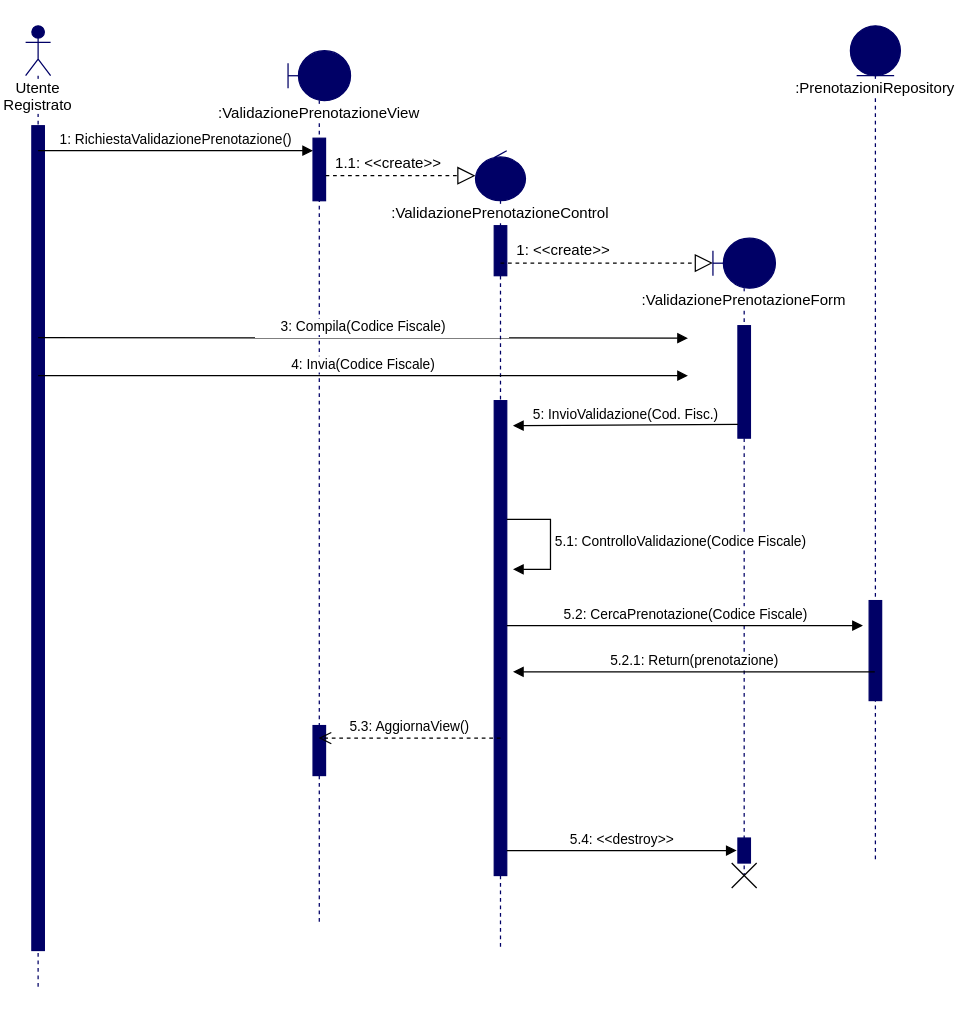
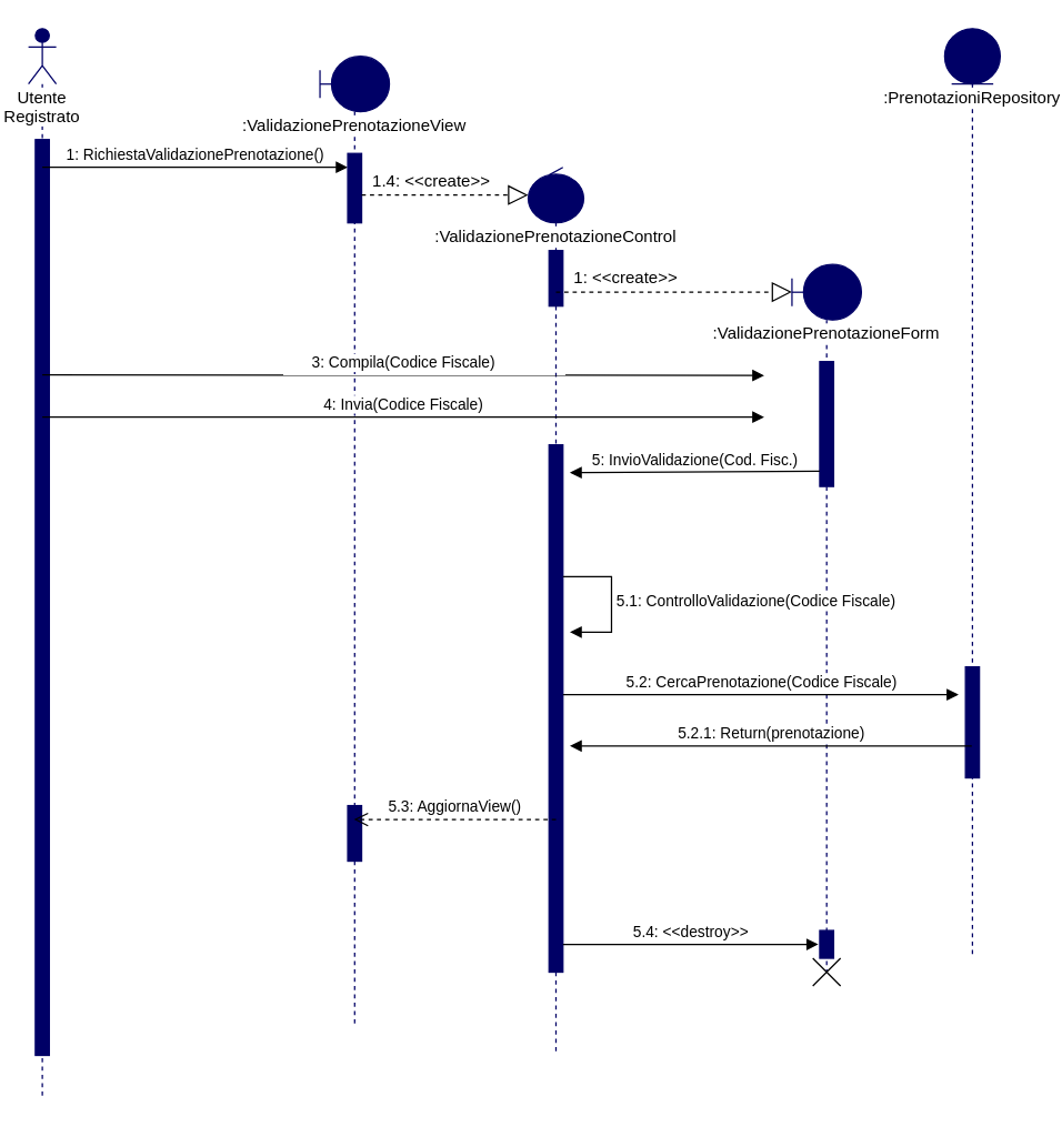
  <mxCell id="0" />
  <mxCell id="1" parent="0" />
  <mxCell id="2" value="&lt;span style=&quot;background-color: rgb(255 , 255 , 255)&quot;&gt;Utente Registrato&lt;/span&gt;" style="shape=umlLifeline;participant=umlActor;perimeter=lifelinePerimeter;whiteSpace=wrap;html=1;container=1;collapsible=0;recursiveResize=0;verticalAlign=top;spacingTop=36;outlineConnect=0;strokeColor=#000066;fillColor=#000066;" parent="1" vertex="1"><mxGeometry x="20" y="20" width="20" height="770" as="geometry" /></mxCell>
  <mxCell id="3" value="" style="html=1;points=[];perimeter=orthogonalPerimeter;strokeColor=#000066;fillColor=#000066;" parent="2" vertex="1"><mxGeometry x="5" y="80" width="10" height="660" as="geometry" /></mxCell>
  <mxCell id="4" value="1: RichiestaValidazionePrenotazione()" style="html=1;verticalAlign=bottom;endArrow=block;" parent="1" edge="1"><mxGeometry width="80" relative="1" as="geometry"><mxPoint x="30" y="120" as="sourcePoint" /><mxPoint x="250" y="120" as="targetPoint" /></mxGeometry></mxCell>
  <mxCell id="5" value="&lt;span style=&quot;background-color: rgb(255 , 255 , 255)&quot;&gt;:ValidazionePrenotazioneView&lt;/span&gt;" style="shape=umlLifeline;participant=umlBoundary;perimeter=lifelinePerimeter;whiteSpace=wrap;html=1;container=1;collapsible=0;recursiveResize=0;verticalAlign=top;spacingTop=36;outlineConnect=0;strokeColor=#000066;fillColor=#000066;" parent="1" vertex="1"><mxGeometry x="230" y="40" width="50" height="700" as="geometry" /></mxCell>
  <mxCell id="6" value="" style="html=1;points=[];perimeter=orthogonalPerimeter;strokeColor=#000066;fillColor=#000066;" parent="5" vertex="1"><mxGeometry x="20" y="70" width="10" height="50" as="geometry" /></mxCell>
  <mxCell id="7" value="" style="html=1;points=[];perimeter=orthogonalPerimeter;strokeColor=#000066;fillColor=#000066;" parent="5" vertex="1"><mxGeometry x="20" y="540" width="10" height="40" as="geometry" /></mxCell>
  <mxCell id="8" value="" style="endArrow=block;dashed=1;endFill=0;endSize=12;html=1;" parent="1" edge="1"><mxGeometry width="160" relative="1" as="geometry"><mxPoint x="260" y="140" as="sourcePoint" /><mxPoint x="380" y="140" as="targetPoint" /></mxGeometry></mxCell>
- <mxCell id="9" value="1.1: &amp;lt;&amp;lt;create&amp;gt;&amp;gt;" style="text;html=1;align=center;verticalAlign=middle;resizable=0;points=[];autosize=1;" parent="1" vertex="1"><mxGeometry x="260" y="120" width="100" height="20" as="geometry" /></mxCell>
+ <mxCell id="9" value="1.4: &amp;lt;&amp;lt;create&amp;gt;&amp;gt;" style="text;html=1;align=center;verticalAlign=middle;resizable=0;points=[];autosize=1;" parent="1" vertex="1"><mxGeometry x="260" y="120" width="100" height="20" as="geometry" /></mxCell>
  <mxCell id="10" value="&lt;span style=&quot;background-color: rgb(255 , 255 , 255)&quot;&gt;:ValidazionePrenotazioneControl&lt;/span&gt;" style="shape=umlLifeline;participant=umlControl;perimeter=lifelinePerimeter;whiteSpace=wrap;html=1;container=1;collapsible=0;recursiveResize=0;verticalAlign=top;spacingTop=36;outlineConnect=0;strokeColor=#000066;fillColor=#000066;" parent="1" vertex="1"><mxGeometry x="380" y="120" width="40" height="640" as="geometry" /></mxCell>
  <mxCell id="11" value="" style="html=1;points=[];perimeter=orthogonalPerimeter;strokeColor=#000066;fillColor=#000066;" parent="10" vertex="1"><mxGeometry x="15" y="60" width="10" height="40" as="geometry" /></mxCell>
  <mxCell id="12" value="" style="html=1;points=[];perimeter=orthogonalPerimeter;strokeColor=#000066;fillColor=#000066;" parent="10" vertex="1"><mxGeometry x="15" y="200" width="10" height="380" as="geometry" /></mxCell>
  <mxCell id="13" value="" style="endArrow=block;dashed=1;endFill=0;endSize=12;html=1;entryX=0;entryY=0.039;entryDx=0;entryDy=0;entryPerimeter=0;" parent="1" edge="1" target="15"><mxGeometry width="160" relative="1" as="geometry"><mxPoint x="400" y="210" as="sourcePoint" /><mxPoint x="560" y="210" as="targetPoint" /></mxGeometry></mxCell>
  <mxCell id="14" value="1: &amp;lt;&amp;lt;create&amp;gt;&amp;gt;" style="text;html=1;align=center;verticalAlign=middle;resizable=0;points=[];autosize=1;" parent="1" vertex="1"><mxGeometry x="405" y="190" width="90" height="20" as="geometry" /></mxCell>
  <mxCell id="15" value="&lt;span style=&quot;background-color: rgb(255 , 255 , 255)&quot;&gt;:ValidazionePrenotazioneForm&lt;/span&gt;" style="shape=umlLifeline;participant=umlBoundary;perimeter=lifelinePerimeter;whiteSpace=wrap;html=1;container=1;collapsible=0;recursiveResize=0;verticalAlign=top;spacingTop=36;outlineConnect=0;strokeColor=#000066;fillColor=#000066;" parent="1" vertex="1"><mxGeometry x="570" y="190" width="50" height="510" as="geometry" /></mxCell>
  <mxCell id="16" value="" style="html=1;points=[];perimeter=orthogonalPerimeter;strokeColor=#000066;fillColor=#000066;" parent="15" vertex="1"><mxGeometry x="20" y="70" width="10" height="90" as="geometry" /></mxCell>
  <mxCell id="17" value="" style="html=1;points=[];perimeter=orthogonalPerimeter;strokeColor=#000066;fillColor=#000066;" parent="15" vertex="1"><mxGeometry x="20" y="480" width="10" height="20" as="geometry" /></mxCell>
  <mxCell id="18" value="3: Compila(Codice Fiscale)" style="html=1;verticalAlign=bottom;endArrow=block;" parent="1" edge="1"><mxGeometry width="80" relative="1" as="geometry"><mxPoint x="30" y="269.5" as="sourcePoint" /><mxPoint x="550" y="270" as="targetPoint" /></mxGeometry></mxCell>
  <mxCell id="19" value="4: Invia(Codice Fiscale)" style="html=1;verticalAlign=bottom;endArrow=block;" parent="1" edge="1"><mxGeometry width="80" relative="1" as="geometry"><mxPoint x="30" y="300" as="sourcePoint" /><mxPoint x="550" y="300" as="targetPoint" /></mxGeometry></mxCell>
  <mxCell id="20" value="5: InvioValidazione(Cod. Fisc.)" style="html=1;verticalAlign=bottom;endArrow=block;exitX=0;exitY=0.878;exitDx=0;exitDy=0;exitPerimeter=0;" parent="1" source="16" edge="1"><mxGeometry width="80" relative="1" as="geometry"><mxPoint x="540" y="340" as="sourcePoint" /><mxPoint x="410" y="340" as="targetPoint" /></mxGeometry></mxCell>
  <mxCell id="21" value="5.1: ControlloValidazione(Codice Fiscale)" style="edgeStyle=orthogonalEdgeStyle;html=1;align=left;spacingLeft=2;endArrow=block;rounded=0;" parent="1" edge="1"><mxGeometry relative="1" as="geometry"><mxPoint x="405" y="415" as="sourcePoint" /><Array as="points"><mxPoint x="440" y="415" /><mxPoint x="440" y="455" /></Array><mxPoint x="410" y="455" as="targetPoint" /></mxGeometry></mxCell>
  <mxCell id="22" value="&lt;span style=&quot;background-color: rgb(255 , 255 , 255)&quot;&gt;:PrenotazioniRepository&lt;/span&gt;" style="shape=umlLifeline;participant=umlEntity;perimeter=lifelinePerimeter;whiteSpace=wrap;html=1;container=1;collapsible=0;recursiveResize=0;verticalAlign=top;spacingTop=36;outlineConnect=0;strokeColor=#000066;fillColor=#000066;" parent="1" vertex="1"><mxGeometry x="680" y="20" width="40" height="670" as="geometry" /></mxCell>
  <mxCell id="23" value="" style="html=1;points=[];perimeter=orthogonalPerimeter;strokeColor=#000066;fillColor=#000066;" parent="22" vertex="1"><mxGeometry x="15" y="460" width="10" height="80" as="geometry" /></mxCell>
  <mxCell id="24" value="5.2: CercaPrenotazione(Codice Fiscale)" style="html=1;verticalAlign=bottom;endArrow=block;" parent="1" edge="1"><mxGeometry width="80" relative="1" as="geometry"><mxPoint x="405" y="500" as="sourcePoint" /><mxPoint x="690" y="500" as="targetPoint" /></mxGeometry></mxCell>
  <mxCell id="25" value="5.2.1: Return(prenotazione)" style="html=1;verticalAlign=bottom;endArrow=block;" parent="1" source="22" edge="1"><mxGeometry width="80" relative="1" as="geometry"><mxPoint x="670" y="540" as="sourcePoint" /><mxPoint x="410" y="537" as="targetPoint" /></mxGeometry></mxCell>
  <mxCell id="26" value="5.3: AggiornaView()" style="html=1;verticalAlign=bottom;endArrow=open;dashed=1;endSize=8;" parent="1" target="5" edge="1"><mxGeometry relative="1" as="geometry"><mxPoint x="400" y="590" as="sourcePoint" /><mxPoint x="320" y="590" as="targetPoint" /></mxGeometry></mxCell>
  <mxCell id="27" value="5.4: &amp;lt;&amp;lt;destroy&amp;gt;&amp;gt;" style="html=1;verticalAlign=bottom;endArrow=block;entryX=-0.1;entryY=0.5;entryDx=0;entryDy=0;entryPerimeter=0;" parent="1" target="17" edge="1"><mxGeometry width="80" relative="1" as="geometry"><mxPoint x="405" y="680" as="sourcePoint" /><mxPoint x="550" y="680" as="targetPoint" /></mxGeometry></mxCell>
  <mxCell id="28" value="" style="shape=umlDestroy;fillColor=#000066;" parent="1" vertex="1"><mxGeometry x="585" y="690" width="20" height="20" as="geometry" /></mxCell>
